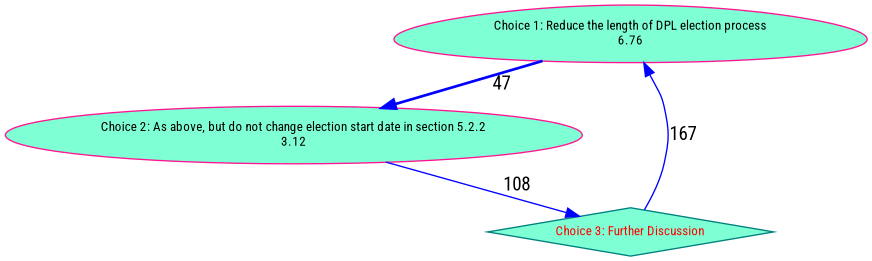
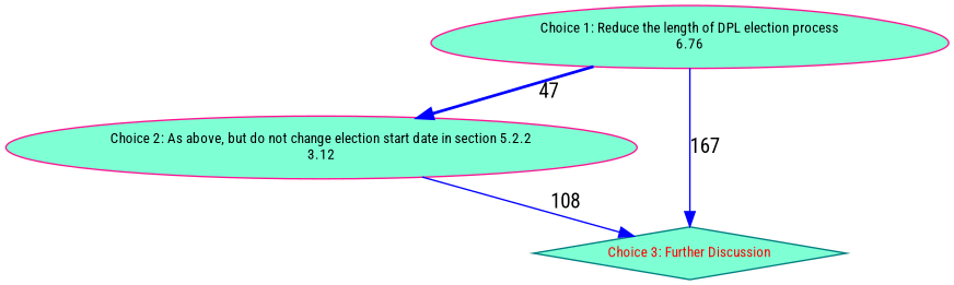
  digraph {
    ranksep=0.25
    fontname="Roboto Condensed"
    node [color=deeppink fontname="Roboto Condensed" fontsize=10 style=filled fillcolor=aquamarine]
    edge [color=blue style=solid fontname="Roboto Condensed"]
    "Choice 1: Reduce the length of DPL election process\n6.76" [fontcolor="Navy Blue" shape=egg]
    "Choice 2: As above, but do not change election start date in section 5.2.2\n3.12"
    "Choice 3: Further Discussion" [fontcolor=Red shape=diamond color=teal]
    "Choice 1: Reduce the length of DPL election process\n6.76" -> "Choice 2: As above, but do not change election start date in section 5.2.2\n3.12" [label=47 style=bold]
-   "Choice 3: Further Discussion" -> "Choice 1: Reduce the length of DPL election process\n6.76" [label=167]
+   "Choice 1: Reduce the length of DPL election process\n6.76" -> "Choice 3: Further Discussion" [label=167]
    "Choice 2: As above, but do not change election start date in section 5.2.2\n3.12" -> "Choice 3: Further Discussion" [label=108]
  }
